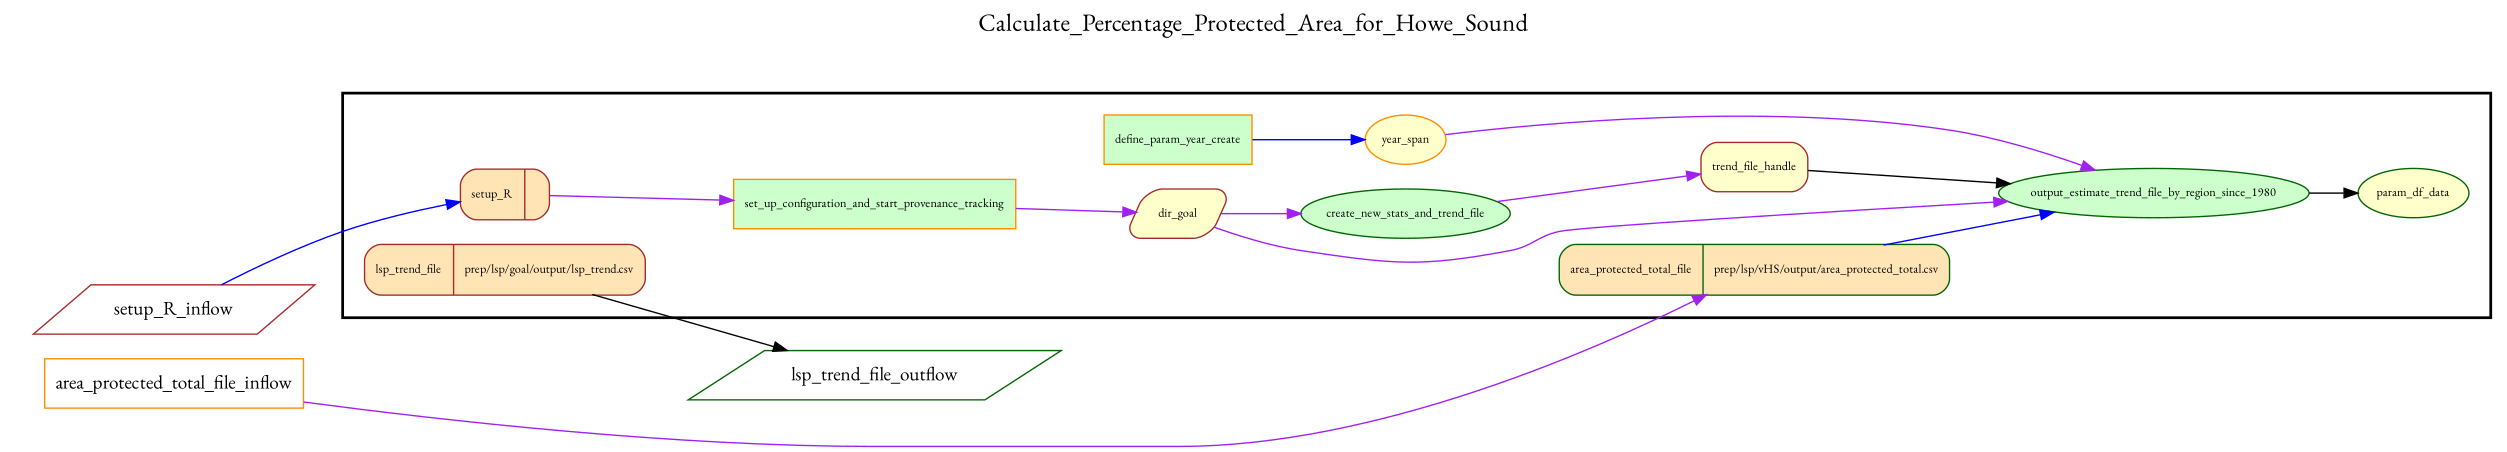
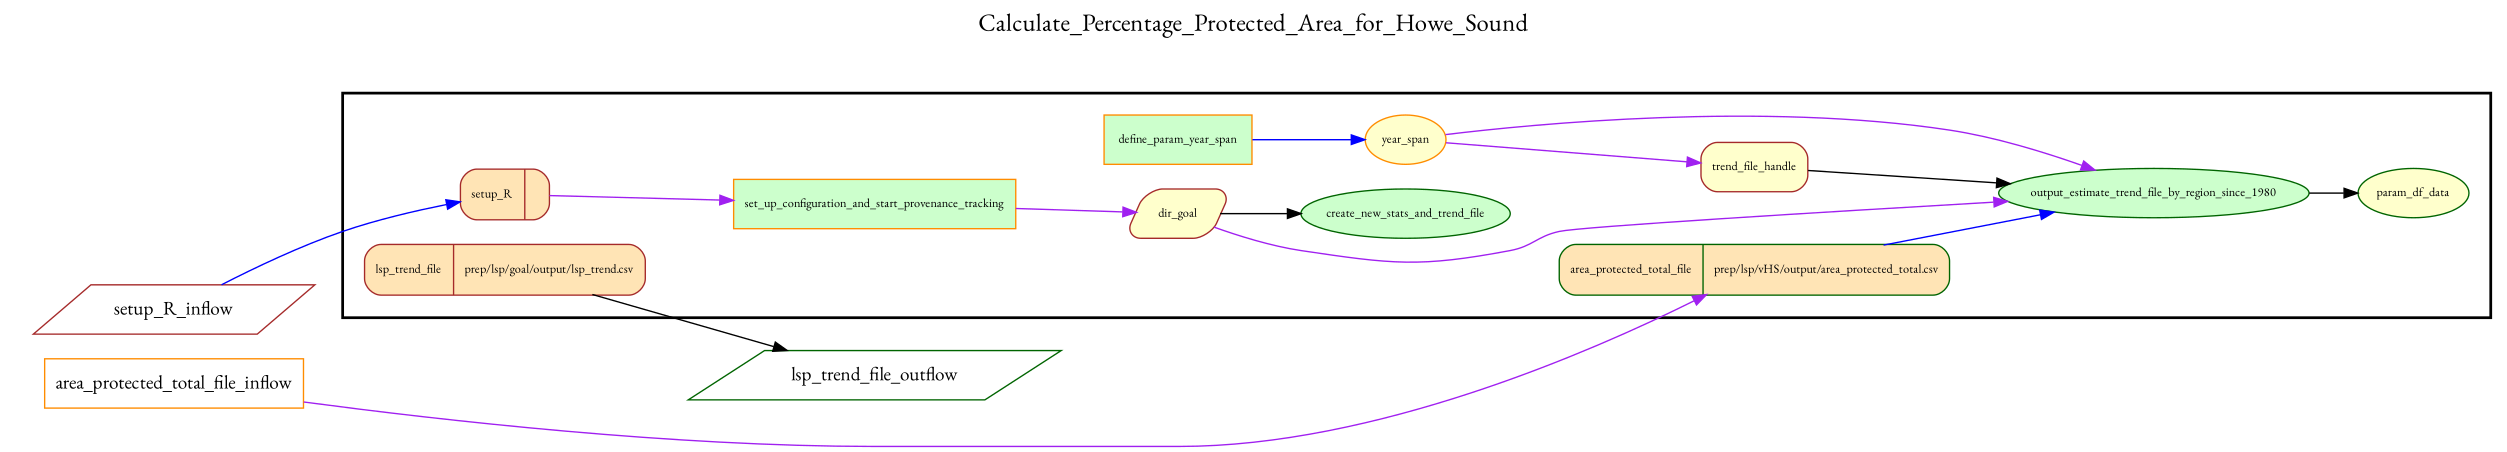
  digraph {
    fontname="EB Garamond"
    fontsize=18
    label=Calculate_Percentage_Protected_Area_for_Howe_Sound
    labelloc=t
    rankdir=LR
    node [color=darkgreen fillcolor="#CCFFCC" fontname="EB Garamond" fontsize=9 peripheries=1 shape=ellipse style="rounded,filled"]
    edge [color=purple fontname="EB Garamond"]
    output_estimate_trend_file_by_region_since_1980 [style=filled]
-   define_param_year_span [color=darkorange shape=box style=filled label=define_param_year_create]
+   define_param_year_span [color=darkorange shape=box style=filled]
    create_new_stats_and_trend_file [style=filled]
    set_up_configuration_and_start_provenance_tracking [color=darkorange shape=box style=filled]
    dir_goal [color=brown fillcolor="#FFFFCC" shape=parallelogram]
    trend_file_handle [color=brown fillcolor="#FFFFCC" shape=box]
    year_span [color=darkorange fillcolor="#FFFFCC"]
    n8 [fillcolor="#FFFFCC" label=param_df_data]
    n9 [color=brown fillcolor="#FFE4B5" label="{<f0> setup_R |<f1>}" rankdir=LR shape=record]
    n10 [fillcolor="#FFE4B5" label="{<f0> area_protected_total_file |<f1>prep/lsp/vHS/output/area_protected_total.csv\l}" rankdir=LR shape=record]
    n11 [color=brown fillcolor="#FFE4B5" label="{<f0> lsp_trend_file |<f1>prep/lsp/goal/output/lsp_trend.csv\l}" rankdir=LR shape=record]
    setup_R_inflow [color=brown fillcolor="#FFFFFF" shape=parallelogram width=0.2 fontsize="" style=""]
    area_protected_total_file_inflow [color=darkorange fillcolor="#FFFFFF" shape=box width=0.2 fontsize="" style=""]
    lsp_trend_file_outflow [fillcolor="#FFFFFF" shape=parallelogram width=0.2 fontsize="" style=""]
    subgraph cluster_1 {
      color=black
      label=""
      penwidth=2
      subgraph cluster_2 {
        color=white
        label=""
        penwidth=2
        output_estimate_trend_file_by_region_since_1980
        define_param_year_span
        create_new_stats_and_trend_file
        set_up_configuration_and_start_provenance_tracking
        dir_goal
        trend_file_handle
        year_span
        n8
        n9
        n10
        n11
      }
    }
    subgraph cluster_3 {
      color=white
      label=""
      penwidth=2
      subgraph cluster_4 {
        color=white
        label=""
        penwidth=2
        setup_R_inflow
        area_protected_total_file_inflow
      }
    }
    subgraph cluster_5 {
      color=white
      label=""
      penwidth=2
      subgraph cluster_6 {
        color=white
        label=""
        penwidth=2
        lsp_trend_file_outflow
      }
    }
    output_estimate_trend_file_by_region_since_1980 -> n8 [color=black]
    define_param_year_span -> year_span [color=blue]
-   create_new_stats_and_trend_file -> trend_file_handle
+   year_span -> trend_file_handle
    set_up_configuration_and_start_provenance_tracking -> dir_goal
    dir_goal -> output_estimate_trend_file_by_region_since_1980
-   dir_goal -> create_new_stats_and_trend_file
+   dir_goal -> create_new_stats_and_trend_file [color=black]
    trend_file_handle -> output_estimate_trend_file_by_region_since_1980 [color=black]
    year_span -> output_estimate_trend_file_by_region_since_1980
    n9 -> set_up_configuration_and_start_provenance_tracking
    n10 -> output_estimate_trend_file_by_region_since_1980 [color=blue]
    n11 -> lsp_trend_file_outflow [color=black]
    setup_R_inflow -> n9 [color=blue]
    area_protected_total_file_inflow -> n10
  }
